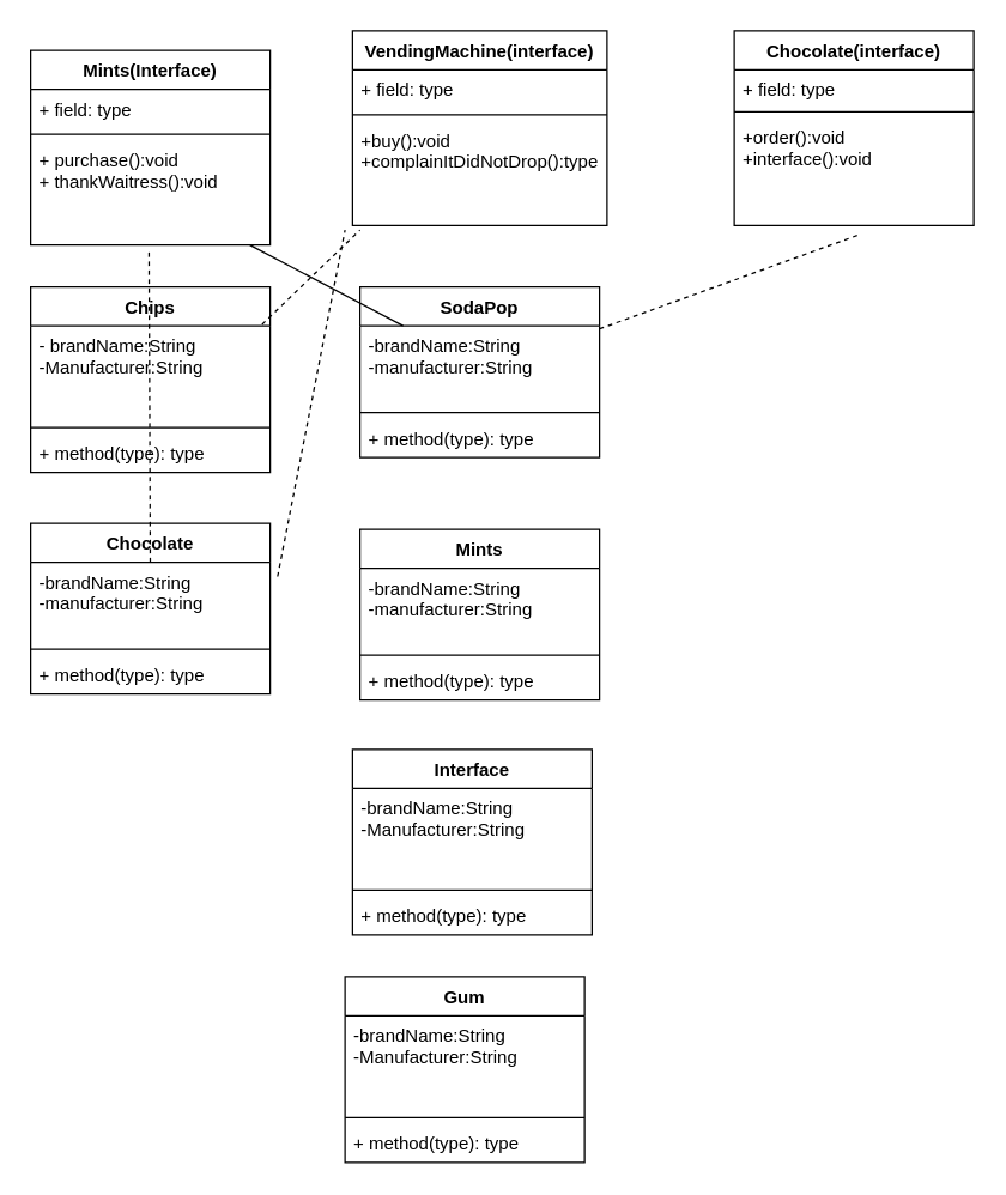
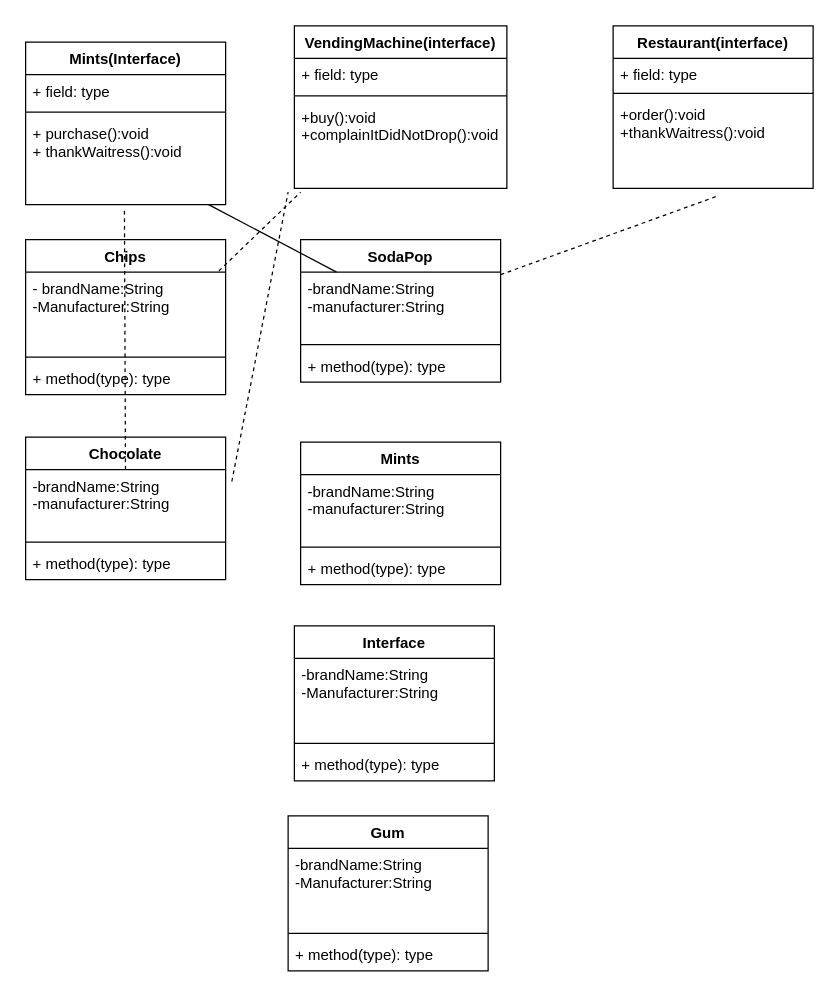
  <mxCell id="0" />
  <mxCell id="1" parent="0" />
  <mxCell id="2" value="Mints(Interface)" style="swimlane;fontStyle=1;align=center;verticalAlign=top;childLayout=stackLayout;horizontal=1;startSize=26;horizontalStack=0;resizeParent=1;resizeParentMax=0;resizeLast=0;collapsible=1;marginBottom=0;" vertex="1" parent="1"><mxGeometry x="20" y="33" width="160" height="130" as="geometry" /></mxCell>
  <mxCell id="3" value="+ field: type" style="text;strokeColor=none;fillColor=none;align=left;verticalAlign=top;spacingLeft=4;spacingRight=4;overflow=hidden;rotatable=0;points=[[0,0.5],[1,0.5]];portConstraint=eastwest;" vertex="1" parent="2"><mxGeometry y="26" width="160" height="26" as="geometry" /></mxCell>
  <mxCell id="4" value="" style="line;strokeWidth=1;fillColor=none;align=left;verticalAlign=middle;spacingTop=-1;spacingLeft=3;spacingRight=3;rotatable=0;labelPosition=right;points=[];portConstraint=eastwest;" vertex="1" parent="2"><mxGeometry y="52" width="160" height="8" as="geometry" /></mxCell>
  <mxCell id="5" value="+ purchase():void&#10;+ thankWaitress():void&#10;" style="text;strokeColor=none;fillColor=none;align=left;verticalAlign=top;spacingLeft=4;spacingRight=4;overflow=hidden;rotatable=0;points=[[0,0.5],[1,0.5]];portConstraint=eastwest;" vertex="1" parent="2"><mxGeometry y="60" width="160" height="70" as="geometry" /></mxCell>
- <mxCell id="6" value="Chocolate(interface)" style="swimlane;fontStyle=1;align=center;verticalAlign=top;childLayout=stackLayout;horizontal=1;startSize=26;horizontalStack=0;resizeParent=1;resizeParentMax=0;resizeLast=0;collapsible=1;marginBottom=0;" vertex="1" parent="1"><mxGeometry x="490" y="20" width="160" height="130" as="geometry" /></mxCell>
+ <mxCell id="6" value="Restaurant(interface)" style="swimlane;fontStyle=1;align=center;verticalAlign=top;childLayout=stackLayout;horizontal=1;startSize=26;horizontalStack=0;resizeParent=1;resizeParentMax=0;resizeLast=0;collapsible=1;marginBottom=0;" vertex="1" parent="1"><mxGeometry x="490" y="20" width="160" height="130" as="geometry" /></mxCell>
  <mxCell id="7" value="+ field: type" style="text;strokeColor=none;fillColor=none;align=left;verticalAlign=top;spacingLeft=4;spacingRight=4;overflow=hidden;rotatable=0;points=[[0,0.5],[1,0.5]];portConstraint=eastwest;" vertex="1" parent="6"><mxGeometry y="26" width="160" height="24" as="geometry" /></mxCell>
  <mxCell id="8" value="" style="line;strokeWidth=1;fillColor=none;align=left;verticalAlign=middle;spacingTop=-1;spacingLeft=3;spacingRight=3;rotatable=0;labelPosition=right;points=[];portConstraint=eastwest;" vertex="1" parent="6"><mxGeometry y="50" width="160" height="8" as="geometry" /></mxCell>
- <mxCell id="9" value="+order():void&#10;+interface():void&#10;" style="text;strokeColor=none;fillColor=none;align=left;verticalAlign=top;spacingLeft=4;spacingRight=4;overflow=hidden;rotatable=0;points=[[0,0.5],[1,0.5]];portConstraint=eastwest;" vertex="1" parent="6"><mxGeometry y="58" width="160" height="72" as="geometry" /></mxCell>
+ <mxCell id="9" value="+order():void&#10;+thankWaitress():void&#10;" style="text;strokeColor=none;fillColor=none;align=left;verticalAlign=top;spacingLeft=4;spacingRight=4;overflow=hidden;rotatable=0;points=[[0,0.5],[1,0.5]];portConstraint=eastwest;" vertex="1" parent="6"><mxGeometry y="58" width="160" height="72" as="geometry" /></mxCell>
  <mxCell id="10" value="VendingMachine(interface)" style="swimlane;fontStyle=1;align=center;verticalAlign=top;childLayout=stackLayout;horizontal=1;startSize=26;horizontalStack=0;resizeParent=1;resizeParentMax=0;resizeLast=0;collapsible=1;marginBottom=0;" vertex="1" parent="1"><mxGeometry x="235" y="20" width="170" height="130" as="geometry" /></mxCell>
  <mxCell id="11" value="+ field: type" style="text;strokeColor=none;fillColor=none;align=left;verticalAlign=top;spacingLeft=4;spacingRight=4;overflow=hidden;rotatable=0;points=[[0,0.5],[1,0.5]];portConstraint=eastwest;" vertex="1" parent="10"><mxGeometry y="26" width="170" height="26" as="geometry" /></mxCell>
  <mxCell id="12" value="" style="line;strokeWidth=1;fillColor=none;align=left;verticalAlign=middle;spacingTop=-1;spacingLeft=3;spacingRight=3;rotatable=0;labelPosition=right;points=[];portConstraint=eastwest;" vertex="1" parent="10"><mxGeometry y="52" width="170" height="8" as="geometry" /></mxCell>
- <mxCell id="13" value="+buy():void&#10;+complainItDidNotDrop():type&#10;" style="text;strokeColor=none;fillColor=none;align=left;verticalAlign=top;spacingLeft=4;spacingRight=4;overflow=hidden;rotatable=0;points=[[0,0.5],[1,0.5]];portConstraint=eastwest;" vertex="1" parent="10"><mxGeometry y="60" width="170" height="70" as="geometry" /></mxCell>
+ <mxCell id="13" value="+buy():void&#10;+complainItDidNotDrop():void&#10;" style="text;strokeColor=none;fillColor=none;align=left;verticalAlign=top;spacingLeft=4;spacingRight=4;overflow=hidden;rotatable=0;points=[[0,0.5],[1,0.5]];portConstraint=eastwest;" vertex="1" parent="10"><mxGeometry y="60" width="170" height="70" as="geometry" /></mxCell>
  <mxCell id="14" value="Chips" style="swimlane;fontStyle=1;align=center;verticalAlign=top;childLayout=stackLayout;horizontal=1;startSize=26;horizontalStack=0;resizeParent=1;resizeParentMax=0;resizeLast=0;collapsible=1;marginBottom=0;" vertex="1" parent="1"><mxGeometry x="20" y="191" width="160" height="124" as="geometry" /></mxCell>
  <mxCell id="15" value="- brandName:String&#10;-Manufacturer:String&#10;&#10;" style="text;strokeColor=none;fillColor=none;align=left;verticalAlign=top;spacingLeft=4;spacingRight=4;overflow=hidden;rotatable=0;points=[[0,0.5],[1,0.5]];portConstraint=eastwest;" vertex="1" parent="14"><mxGeometry y="26" width="160" height="64" as="geometry" /></mxCell>
  <mxCell id="16" value="" style="line;strokeWidth=1;fillColor=none;align=left;verticalAlign=middle;spacingTop=-1;spacingLeft=3;spacingRight=3;rotatable=0;labelPosition=right;points=[];portConstraint=eastwest;" vertex="1" parent="14"><mxGeometry y="90" width="160" height="8" as="geometry" /></mxCell>
  <mxCell id="17" value="+ method(type): type" style="text;strokeColor=none;fillColor=none;align=left;verticalAlign=top;spacingLeft=4;spacingRight=4;overflow=hidden;rotatable=0;points=[[0,0.5],[1,0.5]];portConstraint=eastwest;" vertex="1" parent="14"><mxGeometry y="98" width="160" height="26" as="geometry" /></mxCell>
  <mxCell id="18" value="SodaPop" style="swimlane;fontStyle=1;align=center;verticalAlign=top;childLayout=stackLayout;horizontal=1;startSize=26;horizontalStack=0;resizeParent=1;resizeParentMax=0;resizeLast=0;collapsible=1;marginBottom=0;" vertex="1" parent="1"><mxGeometry x="240" y="191" width="160" height="114" as="geometry" /></mxCell>
  <mxCell id="19" value="-brandName:String&#10;-manufacturer:String&#10;" style="text;strokeColor=none;fillColor=none;align=left;verticalAlign=top;spacingLeft=4;spacingRight=4;overflow=hidden;rotatable=0;points=[[0,0.5],[1,0.5]];portConstraint=eastwest;" vertex="1" parent="18"><mxGeometry y="26" width="160" height="54" as="geometry" /></mxCell>
  <mxCell id="20" value="" style="line;strokeWidth=1;fillColor=none;align=left;verticalAlign=middle;spacingTop=-1;spacingLeft=3;spacingRight=3;rotatable=0;labelPosition=right;points=[];portConstraint=eastwest;" vertex="1" parent="18"><mxGeometry y="80" width="160" height="8" as="geometry" /></mxCell>
  <mxCell id="21" value="+ method(type): type" style="text;strokeColor=none;fillColor=none;align=left;verticalAlign=top;spacingLeft=4;spacingRight=4;overflow=hidden;rotatable=0;points=[[0,0.5],[1,0.5]];portConstraint=eastwest;" vertex="1" parent="18"><mxGeometry y="88" width="160" height="26" as="geometry" /></mxCell>
  <mxCell id="22" value="Chocolate" style="swimlane;fontStyle=1;align=center;verticalAlign=top;childLayout=stackLayout;horizontal=1;startSize=26;horizontalStack=0;resizeParent=1;resizeParentMax=0;resizeLast=0;collapsible=1;marginBottom=0;" vertex="1" parent="1"><mxGeometry x="20" y="349" width="160" height="114" as="geometry" /></mxCell>
  <mxCell id="23" value="-brandName:String&#10;-manufacturer:String&#10;" style="text;strokeColor=none;fillColor=none;align=left;verticalAlign=top;spacingLeft=4;spacingRight=4;overflow=hidden;rotatable=0;points=[[0,0.5],[1,0.5]];portConstraint=eastwest;" vertex="1" parent="22"><mxGeometry y="26" width="160" height="54" as="geometry" /></mxCell>
  <mxCell id="24" value="" style="line;strokeWidth=1;fillColor=none;align=left;verticalAlign=middle;spacingTop=-1;spacingLeft=3;spacingRight=3;rotatable=0;labelPosition=right;points=[];portConstraint=eastwest;" vertex="1" parent="22"><mxGeometry y="80" width="160" height="8" as="geometry" /></mxCell>
  <mxCell id="25" value="+ method(type): type" style="text;strokeColor=none;fillColor=none;align=left;verticalAlign=top;spacingLeft=4;spacingRight=4;overflow=hidden;rotatable=0;points=[[0,0.5],[1,0.5]];portConstraint=eastwest;" vertex="1" parent="22"><mxGeometry y="88" width="160" height="26" as="geometry" /></mxCell>
  <mxCell id="26" value="Mints" style="swimlane;fontStyle=1;align=center;verticalAlign=top;childLayout=stackLayout;horizontal=1;startSize=26;horizontalStack=0;resizeParent=1;resizeParentMax=0;resizeLast=0;collapsible=1;marginBottom=0;" vertex="1" parent="1"><mxGeometry x="240" y="353" width="160" height="114" as="geometry" /></mxCell>
  <mxCell id="27" value="-brandName:String&#10;-manufacturer:String&#10;" style="text;strokeColor=none;fillColor=none;align=left;verticalAlign=top;spacingLeft=4;spacingRight=4;overflow=hidden;rotatable=0;points=[[0,0.5],[1,0.5]];portConstraint=eastwest;" vertex="1" parent="26"><mxGeometry y="26" width="160" height="54" as="geometry" /></mxCell>
  <mxCell id="28" value="" style="line;strokeWidth=1;fillColor=none;align=left;verticalAlign=middle;spacingTop=-1;spacingLeft=3;spacingRight=3;rotatable=0;labelPosition=right;points=[];portConstraint=eastwest;" vertex="1" parent="26"><mxGeometry y="80" width="160" height="8" as="geometry" /></mxCell>
  <mxCell id="29" value="+ method(type): type" style="text;strokeColor=none;fillColor=none;align=left;verticalAlign=top;spacingLeft=4;spacingRight=4;overflow=hidden;rotatable=0;points=[[0,0.5],[1,0.5]];portConstraint=eastwest;" vertex="1" parent="26"><mxGeometry y="88" width="160" height="26" as="geometry" /></mxCell>
  <mxCell id="30" value="Interface" style="swimlane;fontStyle=1;align=center;verticalAlign=top;childLayout=stackLayout;horizontal=1;startSize=26;horizontalStack=0;resizeParent=1;resizeParentMax=0;resizeLast=0;collapsible=1;marginBottom=0;" vertex="1" parent="1"><mxGeometry x="235" y="500" width="160" height="124" as="geometry" /></mxCell>
  <mxCell id="31" value="-brandName:String&#10;-Manufacturer:String&#10;" style="text;strokeColor=none;fillColor=none;align=left;verticalAlign=top;spacingLeft=4;spacingRight=4;overflow=hidden;rotatable=0;points=[[0,0.5],[1,0.5]];portConstraint=eastwest;" vertex="1" parent="30"><mxGeometry y="26" width="160" height="64" as="geometry" /></mxCell>
  <mxCell id="32" value="" style="line;strokeWidth=1;fillColor=none;align=left;verticalAlign=middle;spacingTop=-1;spacingLeft=3;spacingRight=3;rotatable=0;labelPosition=right;points=[];portConstraint=eastwest;" vertex="1" parent="30"><mxGeometry y="90" width="160" height="8" as="geometry" /></mxCell>
  <mxCell id="33" value="+ method(type): type" style="text;strokeColor=none;fillColor=none;align=left;verticalAlign=top;spacingLeft=4;spacingRight=4;overflow=hidden;rotatable=0;points=[[0,0.5],[1,0.5]];portConstraint=eastwest;" vertex="1" parent="30"><mxGeometry y="98" width="160" height="26" as="geometry" /></mxCell>
  <mxCell id="34" value="Gum" style="swimlane;fontStyle=1;align=center;verticalAlign=top;childLayout=stackLayout;horizontal=1;startSize=26;horizontalStack=0;resizeParent=1;resizeParentMax=0;resizeLast=0;collapsible=1;marginBottom=0;" vertex="1" parent="1"><mxGeometry x="230" y="652" width="160" height="124" as="geometry" /></mxCell>
  <mxCell id="35" value="-brandName:String&#10;-Manufacturer:String&#10;" style="text;strokeColor=none;fillColor=none;align=left;verticalAlign=top;spacingLeft=4;spacingRight=4;overflow=hidden;rotatable=0;points=[[0,0.5],[1,0.5]];portConstraint=eastwest;" vertex="1" parent="34"><mxGeometry y="26" width="160" height="64" as="geometry" /></mxCell>
  <mxCell id="36" value="" style="line;strokeWidth=1;fillColor=none;align=left;verticalAlign=middle;spacingTop=-1;spacingLeft=3;spacingRight=3;rotatable=0;labelPosition=right;points=[];portConstraint=eastwest;" vertex="1" parent="34"><mxGeometry y="90" width="160" height="8" as="geometry" /></mxCell>
  <mxCell id="37" value="+ method(type): type" style="text;strokeColor=none;fillColor=none;align=left;verticalAlign=top;spacingLeft=4;spacingRight=4;overflow=hidden;rotatable=0;points=[[0,0.5],[1,0.5]];portConstraint=eastwest;" vertex="1" parent="34"><mxGeometry y="98" width="160" height="26" as="geometry" /></mxCell>
  <mxCell id="38" value="" style="endArrow=none;html=1;" edge="1" parent="1" source="5" target="19"><mxGeometry width="50" height="50" relative="1" as="geometry"><mxPoint x="180" y="223" as="sourcePoint" /><mxPoint x="230" y="173" as="targetPoint" /></mxGeometry></mxCell>
  <mxCell id="39" value="" style="endArrow=none;html=1;entryX=0.516;entryY=1.09;entryDx=0;entryDy=0;entryPerimeter=0;dashed=1;" edge="1" parent="1" source="18" target="9"><mxGeometry width="50" height="50" relative="1" as="geometry"><mxPoint x="310" y="213" as="sourcePoint" /><mxPoint x="50" y="253" as="targetPoint" /></mxGeometry></mxCell>
  <mxCell id="40" value="" style="endArrow=none;dashed=1;html=1;exitX=0.966;exitY=0.202;exitDx=0;exitDy=0;exitPerimeter=0;" edge="1" parent="1" source="14"><mxGeometry width="50" height="50" relative="1" as="geometry"><mxPoint x="190" y="203" as="sourcePoint" /><mxPoint x="240" y="153" as="targetPoint" /></mxGeometry></mxCell>
  <mxCell id="41" value="" style="endArrow=none;dashed=1;html=1;exitX=1.031;exitY=0.176;exitDx=0;exitDy=0;exitPerimeter=0;" edge="1" parent="1" source="23"><mxGeometry width="50" height="50" relative="1" as="geometry"><mxPoint x="210" y="383" as="sourcePoint" /><mxPoint x="230" y="153" as="targetPoint" /></mxGeometry></mxCell>
  <mxCell id="42" value="" style="endArrow=none;dashed=1;html=1;entryX=0.494;entryY=1.043;entryDx=0;entryDy=0;entryPerimeter=0;" edge="1" parent="1" source="23" target="5"><mxGeometry width="50" height="50" relative="1" as="geometry"><mxPoint x="90" y="213" as="sourcePoint" /><mxPoint x="140" y="163" as="targetPoint" /></mxGeometry></mxCell>
